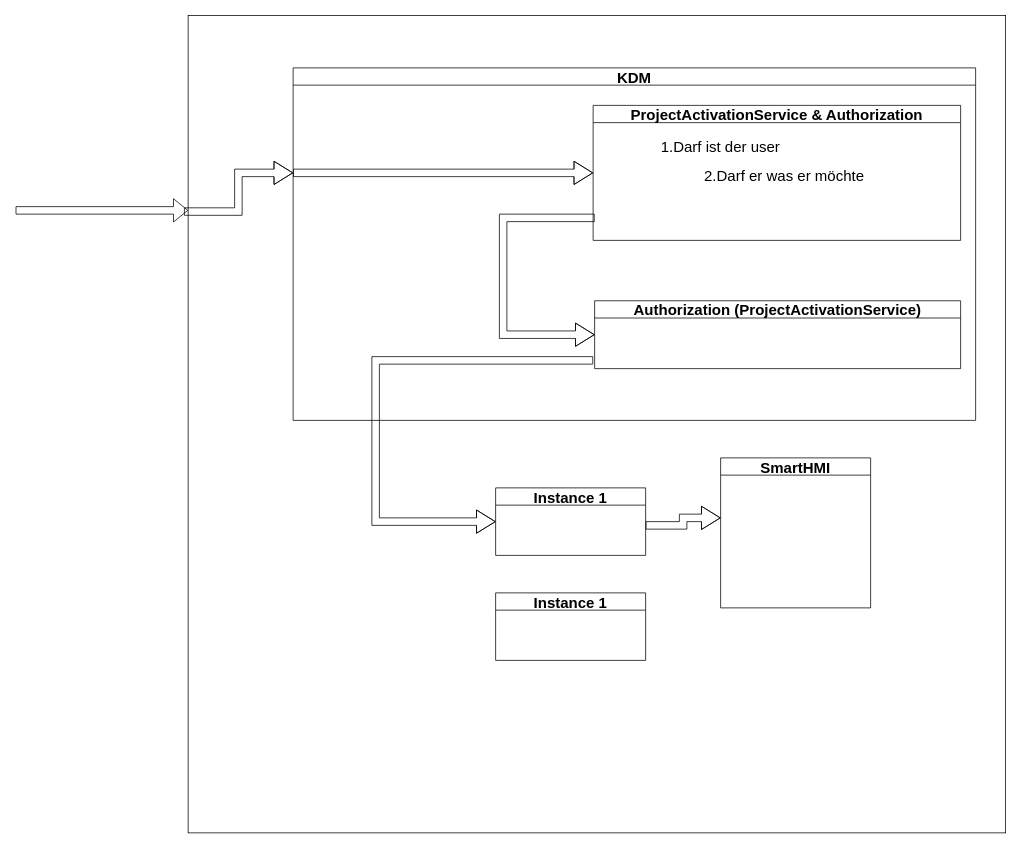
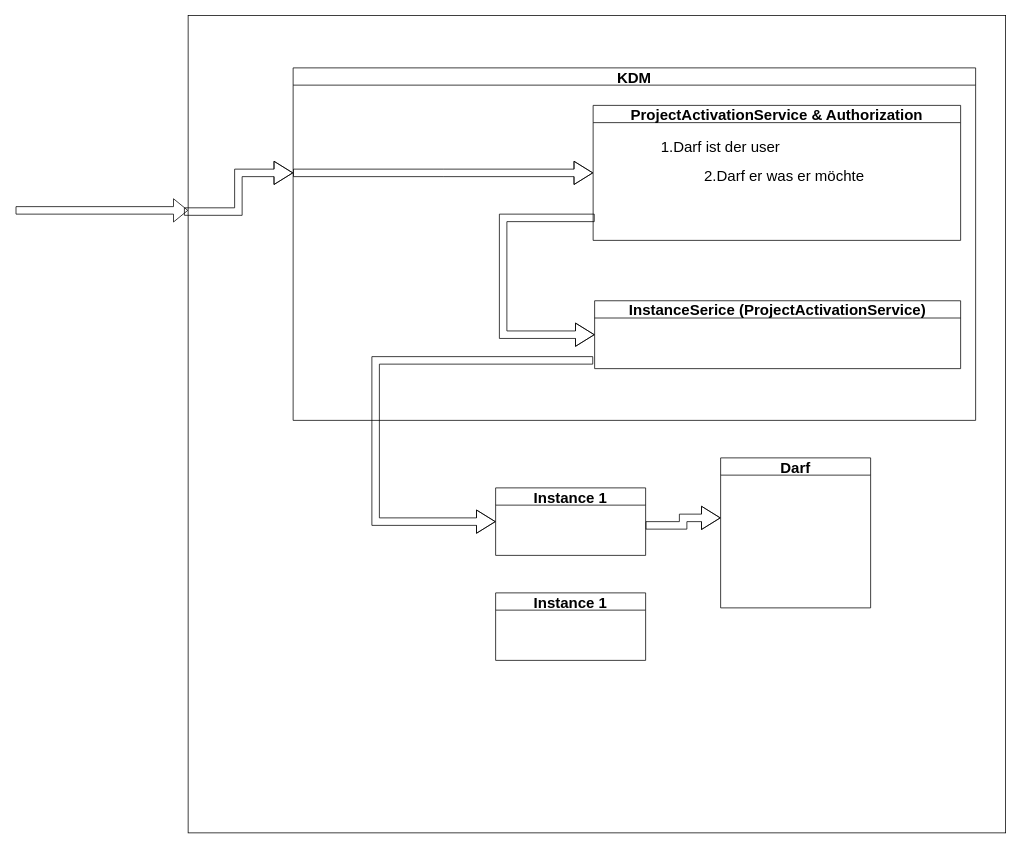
  <mxCell id="0" style=";html=1;" />
  <mxCell id="1" style=";html=1;" parent="0" />
  <mxCell id="2" value="&lt;div style=&quot;&quot;&gt;&lt;br&gt;&lt;/div&gt;&lt;div style=&quot;&quot;&gt;&lt;br&gt;&lt;/div&gt;" style="whiteSpace=wrap;html=1;aspect=fixed;align=left;" vertex="1" parent="1"><mxGeometry x="250" y="20" width="1090" height="1090" as="geometry" /></mxCell>
  <mxCell id="3" value="KDM&lt;br&gt;" style="swimlane;whiteSpace=wrap;html=1;fontSize=20;" vertex="1" parent="1"><mxGeometry x="390" y="90" width="910" height="470" as="geometry" /></mxCell>
- <mxCell id="4" value="Authorization (ProjectActivationService)" style="swimlane;whiteSpace=wrap;html=1;fontSize=20;" vertex="1" parent="3"><mxGeometry x="402" y="310.5" width="488" height="90.5" as="geometry" /></mxCell>
+ <mxCell id="4" value="InstanceSerice (ProjectActivationService)" style="swimlane;whiteSpace=wrap;html=1;fontSize=20;" vertex="1" parent="3"><mxGeometry x="402" y="310.5" width="488" height="90.5" as="geometry" /></mxCell>
  <mxCell id="5" value="ProjectActivationService &amp;amp; Authorization" style="swimlane;whiteSpace=wrap;html=1;fontSize=20;" vertex="1" parent="1"><mxGeometry x="790" y="140" width="490" height="180" as="geometry" /></mxCell>
  <mxCell id="6" value="1.Darf ist der user" style="text;html=1;strokeColor=none;fillColor=none;align=center;verticalAlign=middle;whiteSpace=wrap;rounded=0;fontSize=20;" vertex="1" parent="5"><mxGeometry x="30" y="40" width="280" height="30" as="geometry" /></mxCell>
  <mxCell id="7" value="Instance 1" style="swimlane;whiteSpace=wrap;html=1;fontSize=20;" vertex="1" parent="1"><mxGeometry x="660" y="650" width="200" height="90" as="geometry" /></mxCell>
  <mxCell id="8" value="Instance 1" style="swimlane;whiteSpace=wrap;html=1;fontSize=20;" vertex="1" parent="1"><mxGeometry x="660" y="790" width="200" height="90" as="geometry" /></mxCell>
  <mxCell id="9" value="" style="endArrow=classic;html=1;rounded=0;fontSize=20;shape=flexArrow;" edge="1" parent="1"><mxGeometry width="50" height="50" relative="1" as="geometry"><mxPoint x="20" y="280" as="sourcePoint" /><mxPoint x="250" y="280" as="targetPoint" /></mxGeometry></mxCell>
  <mxCell id="10" value="2.Darf er was er möchte" style="text;html=1;strokeColor=none;fillColor=none;align=center;verticalAlign=middle;whiteSpace=wrap;rounded=0;fontSize=20;" vertex="1" parent="1"><mxGeometry x="905" y="218" width="280" height="30" as="geometry" /></mxCell>
  <mxCell id="11" value="" style="edgeStyle=elbowEdgeStyle;elbow=horizontal;endArrow=classic;html=1;curved=0;rounded=0;endSize=8;startSize=8;fontSize=20;shape=flexArrow;entryX=0;entryY=0.5;entryDx=0;entryDy=0;" edge="1" parent="1" target="5"><mxGeometry width="50" height="50" relative="1" as="geometry"><mxPoint x="390" y="230" as="sourcePoint" /><mxPoint x="830" y="490" as="targetPoint" /></mxGeometry></mxCell>
  <mxCell id="12" value="" style="edgeStyle=elbowEdgeStyle;elbow=horizontal;endArrow=classic;html=1;curved=0;rounded=0;endSize=8;startSize=8;fontSize=20;shape=flexArrow;entryX=0;entryY=0.5;entryDx=0;entryDy=0;" edge="1" parent="1" target="4"><mxGeometry width="50" height="50" relative="1" as="geometry"><mxPoint x="792" y="290" as="sourcePoint" /><mxPoint x="830" y="490" as="targetPoint" /><Array as="points"><mxPoint x="670" y="370" /></Array></mxGeometry></mxCell>
  <mxCell id="13" value="" style="edgeStyle=elbowEdgeStyle;elbow=horizontal;endArrow=classic;html=1;curved=0;rounded=0;endSize=8;startSize=8;fontSize=20;shape=flexArrow;entryX=0;entryY=0.5;entryDx=0;entryDy=0;" edge="1" parent="1" target="7"><mxGeometry width="50" height="50" relative="1" as="geometry"><mxPoint x="790" y="480" as="sourcePoint" /><mxPoint x="802" y="455.75" as="targetPoint" /><Array as="points"><mxPoint x="500" y="590" /></Array></mxGeometry></mxCell>
- <mxCell id="14" value="SmartHMI" style="swimlane;whiteSpace=wrap;html=1;fontSize=20;" vertex="1" parent="1"><mxGeometry x="960" y="610" width="200" height="200" as="geometry" /></mxCell>
+ <mxCell id="14" value="Darf" style="swimlane;whiteSpace=wrap;html=1;fontSize=20;" vertex="1" parent="1"><mxGeometry x="960" y="610" width="200" height="200" as="geometry" /></mxCell>
  <mxCell id="15" value="" style="edgeStyle=elbowEdgeStyle;elbow=horizontal;endArrow=classic;html=1;curved=0;rounded=0;endSize=8;startSize=8;fontSize=20;shape=flexArrow;" edge="1" parent="1"><mxGeometry width="50" height="50" relative="1" as="geometry"><mxPoint x="860" y="700" as="sourcePoint" /><mxPoint x="960" y="690" as="targetPoint" /></mxGeometry></mxCell>
  <mxCell id="16" value="" style="edgeStyle=elbowEdgeStyle;elbow=horizontal;endArrow=classic;html=1;curved=0;rounded=0;endSize=8;startSize=8;fontSize=20;shape=flexArrow;exitX=-0.005;exitY=0.24;exitDx=0;exitDy=0;exitPerimeter=0;" edge="1" parent="1" source="2"><mxGeometry width="50" height="50" relative="1" as="geometry"><mxPoint x="870" y="710" as="sourcePoint" /><mxPoint x="390" y="230" as="targetPoint" /></mxGeometry></mxCell>
